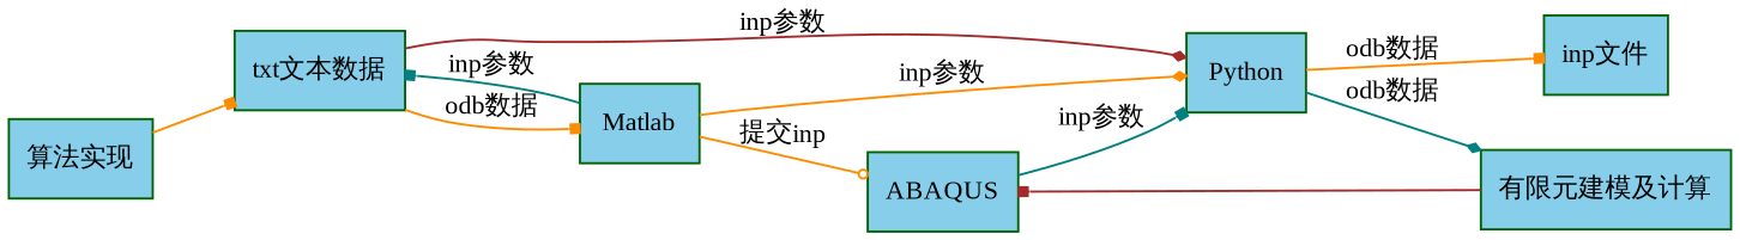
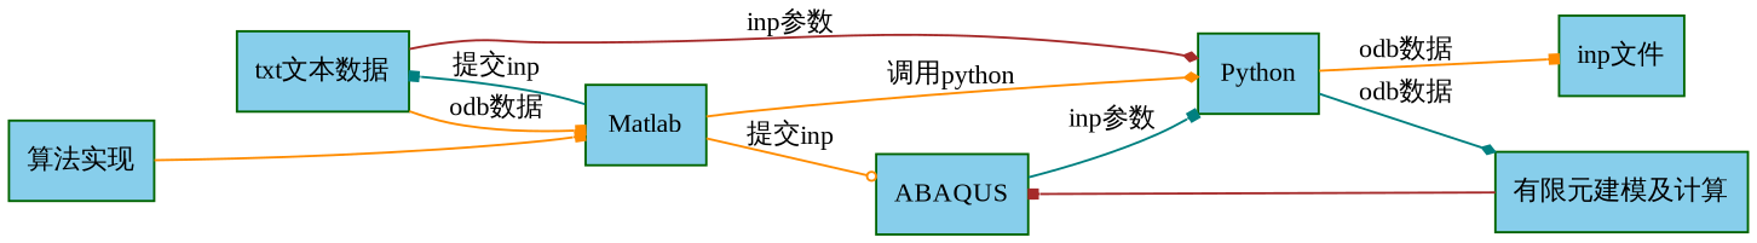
  digraph {
    arrowsize=0.5
    fontname="Liberation Serif"
    fontsize=10.5
    rankdir=LR
    shape=circle
    node [color=darkgreen fillcolor=" skyblue" fontname="Liberation Serif" fontsize=12 shape=box style=filled]
    edge [arrowhead=box arrowsize=0.5 color=darkorange fontname="Liberation Serif" fontsize=12]
    n1 [label=ABAQUS]
    n2 [label=Python]
    n3 [label="inp文件"]
    n4 [label="有限元建模及计算"]
    n5 [label="txt文本数据"]
    n6 [label=Matlab]
    n7 [label="算法实现"]
    n1 -> n2 [color=teal label="inp参数"]
    n2 -> n3 [label="odb数据"]
    n2 -> n4 [arrowhead=diamond color=teal label="odb数据"]
    n4 -> n1 [color=brown]
    n5 -> n2 [arrowhead=diamond color=brown label="inp参数"]
    n5 -> n6 [label="odb数据"]
    n6 -> n1 [arrowhead=odot label="提交inp"]
-   n6 -> n2 [arrowhead=diamond label="inp参数"]
-   n6 -> n5 [color=teal label="inp参数"]
-   n7 -> n5
+   n6 -> n2 [arrowhead=diamond label="调用python"]
+   n6 -> n5 [color=teal label="提交inp"]
+   n7 -> n6
  }
